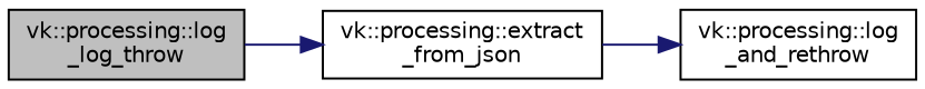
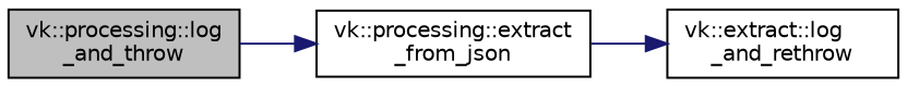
  digraph {
    rankdir=LR
    node [color=black fillcolor=white fontname=Helvetica fontsize=10 shape=record style=filled]
    edge [color=midnightblue fontname=Helvetica fontsize=10 labelfontname=Helvetica labelfontsize=10 style=solid]
-   n1 [fillcolor=grey75 fontcolor=black height=0.2 label="vk::processing::log\l_log_throw" width=0.4]
+   n1 [fillcolor=grey75 fontcolor=black height=0.2 label="vk::processing::log\l_and_throw" width=0.4]
    n2 [height=0.2 label="vk::processing::extract\l_from_json" width=0.4]
-   n3 [height=0.2 label="vk::processing::log\l_and_rethrow" width=0.4]
+   n3 [height=0.2 label="vk::extract::log\l_and_rethrow" width=0.4]
    n1 -> n2
    n2 -> n3
  }
